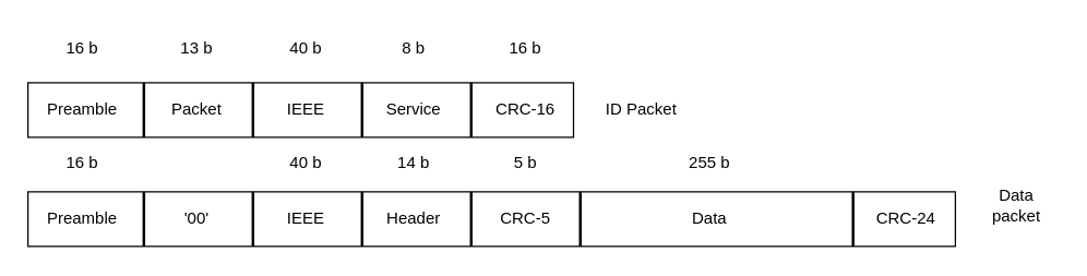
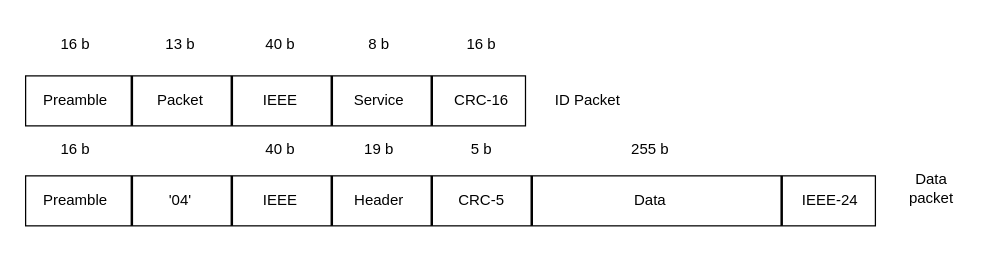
  <mxCell id="0" />
  <mxCell id="1" parent="0" />
  <mxCell id="2" value="" style="rounded=0;whiteSpace=wrap;html=1;" vertex="1" parent="1"><mxGeometry x="20" y="140" width="680" height="40" as="geometry" /></mxCell>
  <mxCell id="3" value="" style="rounded=0;whiteSpace=wrap;html=1;" vertex="1" parent="1"><mxGeometry x="20" y="60" width="400" height="40" as="geometry" /></mxCell>
  <mxCell id="4" value="" style="line;strokeWidth=2;direction=south;html=1;" vertex="1" parent="1"><mxGeometry x="100" y="60" width="10" height="40" as="geometry" /></mxCell>
  <mxCell id="5" value="" style="line;strokeWidth=2;direction=south;html=1;" vertex="1" parent="1"><mxGeometry x="180" y="60" width="10" height="40" as="geometry" /></mxCell>
  <mxCell id="6" value="" style="line;strokeWidth=2;direction=south;html=1;" vertex="1" parent="1"><mxGeometry x="260" y="60" width="10" height="40" as="geometry" /></mxCell>
  <mxCell id="7" value="" style="line;strokeWidth=2;direction=south;html=1;" vertex="1" parent="1"><mxGeometry x="340" y="60" width="10" height="40" as="geometry" /></mxCell>
  <mxCell id="8" value="Preamble" style="text;html=1;strokeColor=none;fillColor=none;align=center;verticalAlign=middle;whiteSpace=wrap;rounded=0;" vertex="1" parent="1"><mxGeometry x="30" y="65" width="60" height="30" as="geometry" /></mxCell>
  <mxCell id="9" value="Packet" style="text;html=1;strokeColor=none;fillColor=none;align=center;verticalAlign=middle;whiteSpace=wrap;rounded=0;" vertex="1" parent="1"><mxGeometry x="114" y="65" width="60" height="30" as="geometry" /></mxCell>
  <mxCell id="10" value="IEEE" style="text;html=1;strokeColor=none;fillColor=none;align=center;verticalAlign=middle;whiteSpace=wrap;rounded=0;" vertex="1" parent="1"><mxGeometry x="194" y="65" width="60" height="30" as="geometry" /></mxCell>
  <mxCell id="11" value="Service" style="text;html=1;strokeColor=none;fillColor=none;align=center;verticalAlign=middle;whiteSpace=wrap;rounded=0;" vertex="1" parent="1"><mxGeometry x="273" y="65" width="60" height="30" as="geometry" /></mxCell>
  <mxCell id="12" value="CRC-16" style="text;html=1;strokeColor=none;fillColor=none;align=center;verticalAlign=middle;whiteSpace=wrap;rounded=0;" vertex="1" parent="1"><mxGeometry x="355" y="65" width="60" height="30" as="geometry" /></mxCell>
  <mxCell id="13" value="" style="line;strokeWidth=2;direction=south;html=1;" vertex="1" parent="1"><mxGeometry x="100" y="140" width="10" height="40" as="geometry" /></mxCell>
  <mxCell id="14" value="" style="line;strokeWidth=2;direction=south;html=1;" vertex="1" parent="1"><mxGeometry x="180" y="140" width="10" height="40" as="geometry" /></mxCell>
  <mxCell id="15" value="" style="line;strokeWidth=2;direction=south;html=1;" vertex="1" parent="1"><mxGeometry x="260" y="140" width="10" height="40" as="geometry" /></mxCell>
  <mxCell id="16" value="" style="line;strokeWidth=2;direction=south;html=1;" vertex="1" parent="1"><mxGeometry x="340" y="140" width="10" height="40" as="geometry" /></mxCell>
  <mxCell id="17" value="" style="line;strokeWidth=2;direction=south;html=1;" vertex="1" parent="1"><mxGeometry x="420" y="140" width="10" height="40" as="geometry" /></mxCell>
  <mxCell id="18" value="" style="line;strokeWidth=2;direction=south;html=1;" vertex="1" parent="1"><mxGeometry x="620" y="140" width="10" height="40" as="geometry" /></mxCell>
  <mxCell id="19" value="Preamble" style="text;html=1;strokeColor=none;fillColor=none;align=center;verticalAlign=middle;whiteSpace=wrap;rounded=0;" vertex="1" parent="1"><mxGeometry x="30" y="145" width="60" height="30" as="geometry" /></mxCell>
- <mxCell id="20" value="'00'" style="text;html=1;strokeColor=none;fillColor=none;align=center;verticalAlign=middle;whiteSpace=wrap;rounded=0;" vertex="1" parent="1"><mxGeometry x="114" y="145" width="60" height="30" as="geometry" /></mxCell>
+ <mxCell id="20" value="'04'" style="text;html=1;strokeColor=none;fillColor=none;align=center;verticalAlign=middle;whiteSpace=wrap;rounded=0;" vertex="1" parent="1"><mxGeometry x="114" y="145" width="60" height="30" as="geometry" /></mxCell>
  <mxCell id="21" value="IEEE" style="text;html=1;strokeColor=none;fillColor=none;align=center;verticalAlign=middle;whiteSpace=wrap;rounded=0;" vertex="1" parent="1"><mxGeometry x="194" y="145" width="60" height="30" as="geometry" /></mxCell>
  <mxCell id="22" value="Header" style="text;html=1;strokeColor=none;fillColor=none;align=center;verticalAlign=middle;whiteSpace=wrap;rounded=0;" vertex="1" parent="1"><mxGeometry x="273" y="145" width="60" height="30" as="geometry" /></mxCell>
  <mxCell id="23" value="CRC-5" style="text;html=1;strokeColor=none;fillColor=none;align=center;verticalAlign=middle;whiteSpace=wrap;rounded=0;" vertex="1" parent="1"><mxGeometry x="355" y="145" width="60" height="30" as="geometry" /></mxCell>
  <mxCell id="24" value="Data" style="text;html=1;strokeColor=none;fillColor=none;align=center;verticalAlign=middle;whiteSpace=wrap;rounded=0;" vertex="1" parent="1"><mxGeometry x="490" y="145" width="60" height="30" as="geometry" /></mxCell>
- <mxCell id="25" value="CRC-24" style="text;html=1;strokeColor=none;fillColor=none;align=center;verticalAlign=middle;whiteSpace=wrap;rounded=0;" vertex="1" parent="1"><mxGeometry x="634" y="145" width="60" height="30" as="geometry" /></mxCell>
+ <mxCell id="25" value="IEEE-24" style="text;html=1;strokeColor=none;fillColor=none;align=center;verticalAlign=middle;whiteSpace=wrap;rounded=0;" vertex="1" parent="1"><mxGeometry x="634" y="145" width="60" height="30" as="geometry" /></mxCell>
  <mxCell id="26" value="16 b" style="text;html=1;strokeColor=none;fillColor=none;align=center;verticalAlign=middle;whiteSpace=wrap;rounded=0;" vertex="1" parent="1"><mxGeometry x="30" y="20" width="60" height="30" as="geometry" /></mxCell>
  <mxCell id="27" value="13 b" style="text;html=1;strokeColor=none;fillColor=none;align=center;verticalAlign=middle;whiteSpace=wrap;rounded=0;" vertex="1" parent="1"><mxGeometry x="114" y="20" width="60" height="30" as="geometry" /></mxCell>
  <mxCell id="28" value="40 b" style="text;html=1;strokeColor=none;fillColor=none;align=center;verticalAlign=middle;whiteSpace=wrap;rounded=0;" vertex="1" parent="1"><mxGeometry x="194" y="20" width="60" height="30" as="geometry" /></mxCell>
  <mxCell id="29" value="8 b" style="text;html=1;strokeColor=none;fillColor=none;align=center;verticalAlign=middle;whiteSpace=wrap;rounded=0;" vertex="1" parent="1"><mxGeometry x="273" y="20" width="60" height="30" as="geometry" /></mxCell>
  <mxCell id="30" value="16 b" style="text;html=1;strokeColor=none;fillColor=none;align=center;verticalAlign=middle;whiteSpace=wrap;rounded=0;" vertex="1" parent="1"><mxGeometry x="355" y="20" width="60" height="30" as="geometry" /></mxCell>
  <mxCell id="31" value="16 b" style="text;html=1;strokeColor=none;fillColor=none;align=center;verticalAlign=middle;whiteSpace=wrap;rounded=0;" vertex="1" parent="1"><mxGeometry x="30" y="104" width="60" height="30" as="geometry" /></mxCell>
  <mxCell id="32" value="40 b" style="text;html=1;strokeColor=none;fillColor=none;align=center;verticalAlign=middle;whiteSpace=wrap;rounded=0;" vertex="1" parent="1"><mxGeometry x="194" y="104" width="60" height="30" as="geometry" /></mxCell>
- <mxCell id="33" value="14 b" style="text;html=1;strokeColor=none;fillColor=none;align=center;verticalAlign=middle;whiteSpace=wrap;rounded=0;" vertex="1" parent="1"><mxGeometry x="273" y="104" width="60" height="30" as="geometry" /></mxCell>
+ <mxCell id="33" value="19 b" style="text;html=1;strokeColor=none;fillColor=none;align=center;verticalAlign=middle;whiteSpace=wrap;rounded=0;" vertex="1" parent="1"><mxGeometry x="273" y="104" width="60" height="30" as="geometry" /></mxCell>
  <mxCell id="34" value="5 b" style="text;html=1;strokeColor=none;fillColor=none;align=center;verticalAlign=middle;whiteSpace=wrap;rounded=0;" vertex="1" parent="1"><mxGeometry x="355" y="104" width="60" height="30" as="geometry" /></mxCell>
  <mxCell id="35" value="255 b" style="text;html=1;strokeColor=none;fillColor=none;align=center;verticalAlign=middle;whiteSpace=wrap;rounded=0;" vertex="1" parent="1"><mxGeometry x="490" y="104" width="60" height="30" as="geometry" /></mxCell>
  <mxCell id="36" value="ID Packet" style="text;html=1;strokeColor=none;fillColor=none;align=center;verticalAlign=middle;whiteSpace=wrap;rounded=0;" vertex="1" parent="1"><mxGeometry x="440" y="65" width="60" height="30" as="geometry" /></mxCell>
  <mxCell id="37" value="Data packet" style="text;html=1;strokeColor=none;fillColor=none;align=center;verticalAlign=middle;whiteSpace=wrap;rounded=0;" vertex="1" parent="1"><mxGeometry x="715" y="135" width="60" height="30" as="geometry" /></mxCell>
